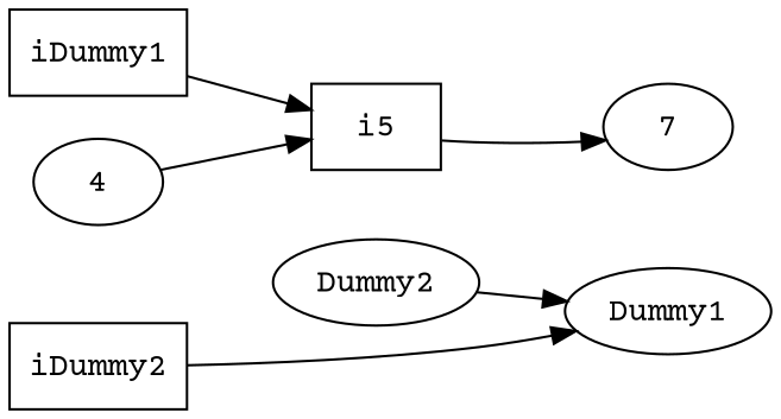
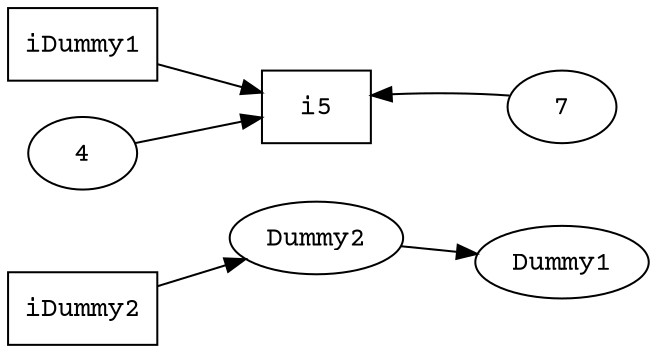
  digraph {
    fontname="Courier Prime"
    rankdir=LR
    node [fontname="Courier Prime"]
    edge [fontname="Courier Prime"]
    iDummy2 [shape=box]
    Dummy2
    iDummy1 [shape=box]
    i5 [shape=box]
    Dummy1
    7
    4
-   iDummy2 -> Dummy1
+   iDummy2 -> Dummy2
    Dummy2 -> Dummy1
    iDummy1 -> i5
-   i5 -> 7
+   7 -> i5
    4 -> i5
  }
